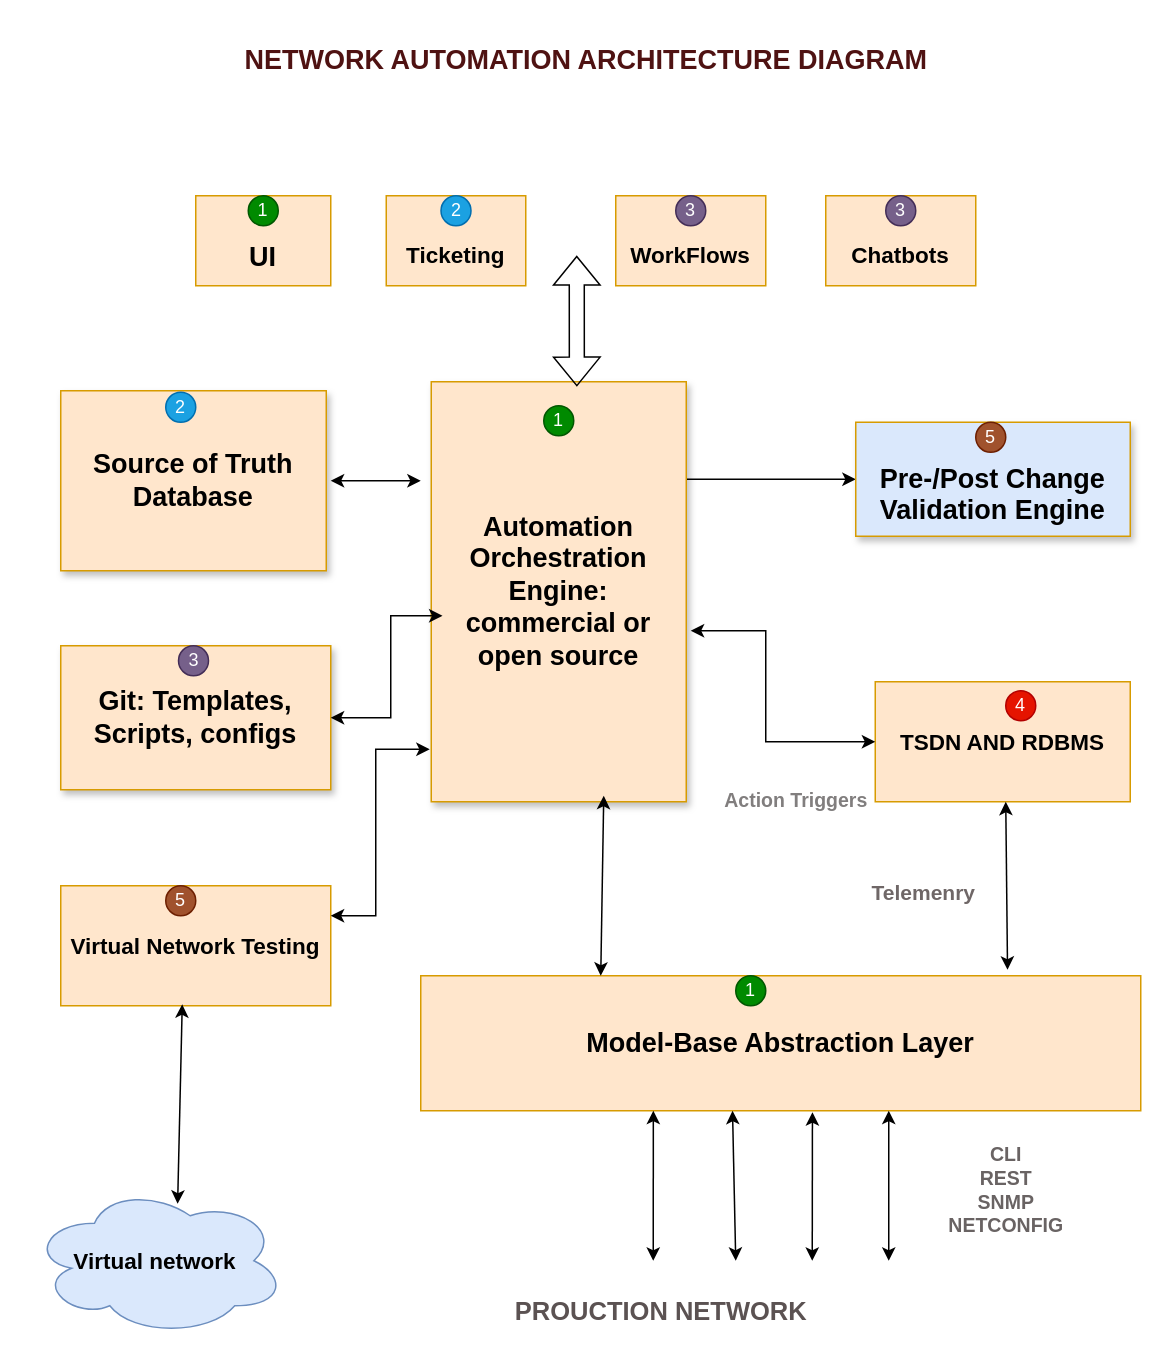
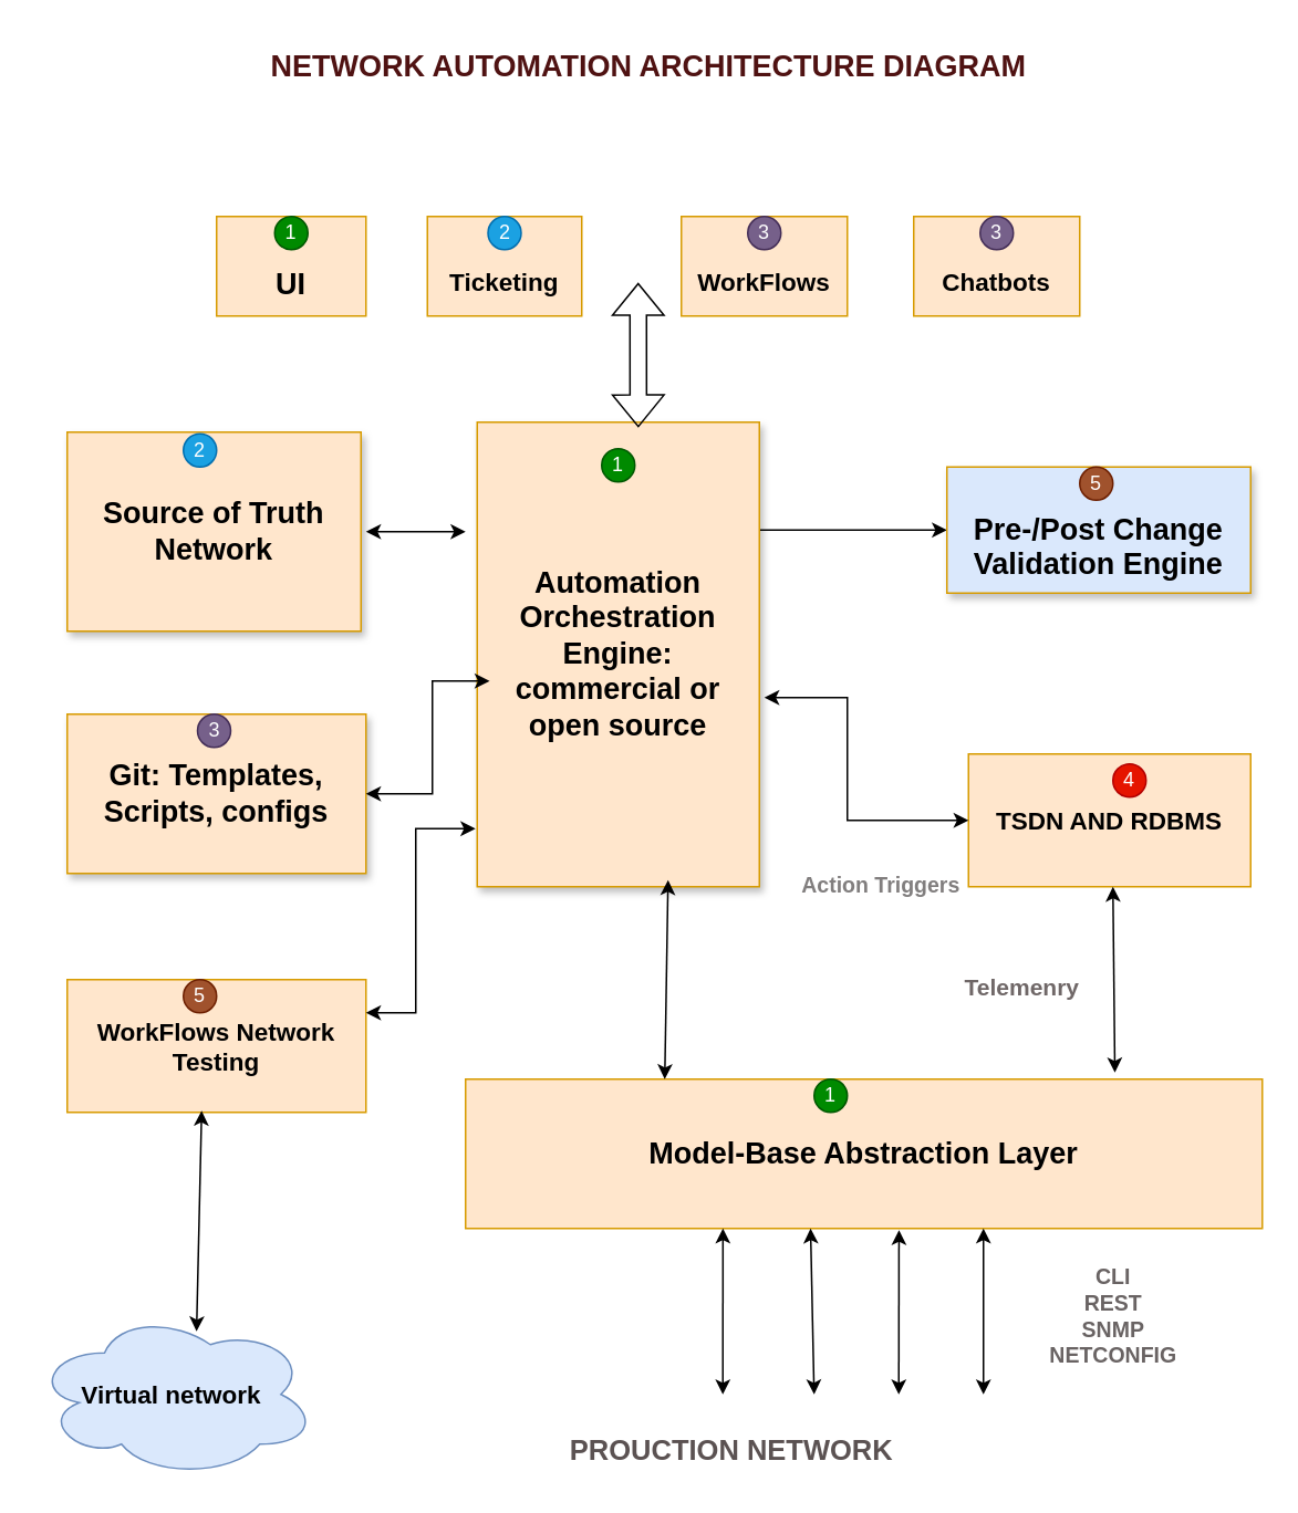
  <mxCell id="0" style=";html=1;" />
  <mxCell id="1" style=";html=1;" parent="0" />
  <mxCell id="2" style="edgeStyle=elbowEdgeStyle;rounded=0;html=1;startArrow=none;startFill=0;jettySize=auto;orthogonalLoop=1;fontSize=18;elbow=vertical;" parent="1" source="3" target="4" edge="1"><mxGeometry relative="1" as="geometry" /></mxCell>
  <mxCell id="3" value="&lt;b&gt;Automation Orchestration Engine:&lt;/b&gt;&lt;div&gt;&lt;b&gt;commercial or open source&lt;/b&gt;&lt;/div&gt;" style="whiteSpace=wrap;html=1;shadow=1;fontSize=18;fillColor=#ffe6cc;strokeColor=#d79b00;" parent="1" vertex="1"><mxGeometry x="287" y="254" width="170" height="280" as="geometry" /></mxCell>
  <mxCell id="4" value="&lt;div&gt;&lt;b&gt;&lt;br&gt;&lt;/b&gt;&lt;/div&gt;&lt;b&gt;Pre-/Post Change&lt;/b&gt;&lt;div&gt;&lt;b&gt;Validation Engine&lt;/b&gt;&lt;/div&gt;" style="whiteSpace=wrap;html=1;shadow=1;fontSize=18;fillColor=#dae8fc;strokeColor=#d79b00;" parent="1" vertex="1"><mxGeometry x="570" y="281" width="183" height="76" as="geometry" /></mxCell>
- <mxCell id="5" value="&lt;b&gt;Source of Truth Database&lt;/b&gt;" style="whiteSpace=wrap;html=1;shadow=1;fontSize=18;fillColor=#ffe6cc;strokeColor=#d79b00;" parent="1" vertex="1"><mxGeometry x="40" y="260" width="177" height="120" as="geometry" /></mxCell>
+ <mxCell id="5" value="&lt;b&gt;Source of Truth Network&lt;/b&gt;" style="whiteSpace=wrap;html=1;shadow=1;fontSize=18;fillColor=#ffe6cc;strokeColor=#d79b00;" parent="1" vertex="1"><mxGeometry x="40" y="260" width="177" height="120" as="geometry" /></mxCell>
  <mxCell id="6" value="&lt;b&gt;Git: Templates, Scripts, configs&lt;/b&gt;" style="whiteSpace=wrap;html=1;shadow=1;fontSize=18;fillColor=#ffe6cc;strokeColor=#d79b00;" parent="1" vertex="1"><mxGeometry x="40" y="430" width="180" height="96" as="geometry" /></mxCell>
  <mxCell id="7" value="&lt;div&gt;&lt;b&gt;&lt;font style=&quot;font-size: 18px;&quot;&gt;&lt;br&gt;&lt;/font&gt;&lt;/b&gt;&lt;/div&gt;&lt;b&gt;&lt;font style=&quot;font-size: 18px;&quot;&gt;UI&lt;/font&gt;&lt;/b&gt;" style="rounded=0;whiteSpace=wrap;html=1;fillColor=#ffe6cc;strokeColor=#d79b00;" vertex="1" parent="1"><mxGeometry x="130" y="130" width="90" height="60" as="geometry" /></mxCell>
  <mxCell id="8" value="&lt;div&gt;&lt;b&gt;&lt;font style=&quot;font-size: 15px;&quot;&gt;&lt;br&gt;&lt;/font&gt;&lt;/b&gt;&lt;/div&gt;&lt;b&gt;&lt;font style=&quot;font-size: 15px;&quot;&gt;WorkFlows&lt;/font&gt;&lt;/b&gt;" style="rounded=0;whiteSpace=wrap;html=1;fillColor=#ffe6cc;strokeColor=#d79b00;" vertex="1" parent="1"><mxGeometry x="410" y="130" width="100" height="60" as="geometry" /></mxCell>
  <mxCell id="9" value="&lt;div&gt;&lt;b&gt;&lt;font style=&quot;font-size: 15px;&quot;&gt;&lt;br&gt;&lt;/font&gt;&lt;/b&gt;&lt;/div&gt;&lt;b&gt;&lt;font style=&quot;font-size: 15px;&quot;&gt;Chatbots&lt;/font&gt;&lt;/b&gt;" style="rounded=0;whiteSpace=wrap;html=1;fillColor=#ffe6cc;strokeColor=#d79b00;" vertex="1" parent="1"><mxGeometry x="550" y="130" width="100" height="60" as="geometry" /></mxCell>
  <mxCell id="10" value="&lt;font style=&quot;font-size: 15px;&quot;&gt;&lt;b&gt;TSDN AND RDBMS&lt;/b&gt;&lt;/font&gt;" style="rounded=0;whiteSpace=wrap;html=1;fillColor=#ffe6cc;strokeColor=#d79b00;" vertex="1" parent="1"><mxGeometry x="583" y="454" width="170" height="80" as="geometry" /></mxCell>
  <mxCell id="11" value="" style="endArrow=classic;startArrow=classic;html=1;rounded=0;exitX=0;exitY=0.5;exitDx=0;exitDy=0;" edge="1" parent="1" source="10"><mxGeometry width="50" height="50" relative="1" as="geometry"><mxPoint x="390" y="470" as="sourcePoint" /><mxPoint x="460" y="420" as="targetPoint" /><Array as="points"><mxPoint x="510" y="494" /><mxPoint x="510" y="420" /></Array></mxGeometry></mxCell>
  <mxCell id="12" value="&lt;b&gt;&lt;font style=&quot;font-size: 18px;&quot;&gt;Model-Base Abstraction Layer&lt;/font&gt;&lt;/b&gt;" style="rounded=0;whiteSpace=wrap;html=1;fillColor=#ffe6cc;strokeColor=#d79b00;" vertex="1" parent="1"><mxGeometry x="280" y="650" width="480" height="90" as="geometry" /></mxCell>
  <mxCell id="13" value="" style="endArrow=classic;startArrow=classic;html=1;rounded=0;exitX=0.25;exitY=0;exitDx=0;exitDy=0;" edge="1" parent="1" source="12"><mxGeometry width="50" height="50" relative="1" as="geometry"><mxPoint x="400" y="600" as="sourcePoint" /><mxPoint x="402" y="530" as="targetPoint" /></mxGeometry></mxCell>
  <mxCell id="14" value="" style="endArrow=classic;startArrow=classic;html=1;rounded=0;exitX=0.815;exitY=-0.044;exitDx=0;exitDy=0;exitPerimeter=0;" edge="1" parent="1" source="12"><mxGeometry width="50" height="50" relative="1" as="geometry"><mxPoint x="620" y="584" as="sourcePoint" /><mxPoint x="670" y="534" as="targetPoint" /></mxGeometry></mxCell>
  <mxCell id="15" value="" style="endArrow=classic;startArrow=classic;html=1;rounded=0;" edge="1" parent="1"><mxGeometry width="50" height="50" relative="1" as="geometry"><mxPoint x="220" y="320" as="sourcePoint" /><mxPoint x="280" y="320" as="targetPoint" /></mxGeometry></mxCell>
  <mxCell id="16" value="" style="endArrow=classic;startArrow=classic;html=1;rounded=0;exitX=1;exitY=0.5;exitDx=0;exitDy=0;" edge="1" parent="1" source="6"><mxGeometry width="50" height="50" relative="1" as="geometry"><mxPoint x="244.5" y="460" as="sourcePoint" /><mxPoint x="294.5" y="410" as="targetPoint" /><Array as="points"><mxPoint x="260" y="478" /><mxPoint x="260" y="410" /></Array></mxGeometry></mxCell>
- <mxCell id="17" value="&lt;b&gt;&lt;font style=&quot;font-size: 15px;&quot;&gt;Virtual Network Testing&lt;/font&gt;&lt;/b&gt;" style="rounded=0;whiteSpace=wrap;html=1;fillColor=#ffe6cc;strokeColor=#d79b00;" vertex="1" parent="1"><mxGeometry x="40" y="590" width="180" height="80" as="geometry" /></mxCell>
+ <mxCell id="17" value="&lt;b&gt;&lt;font style=&quot;font-size: 15px;&quot;&gt;WorkFlows Network Testing&lt;/font&gt;&lt;/b&gt;" style="rounded=0;whiteSpace=wrap;html=1;fillColor=#ffe6cc;strokeColor=#d79b00;" vertex="1" parent="1"><mxGeometry x="40" y="590" width="180" height="80" as="geometry" /></mxCell>
  <mxCell id="18" value="" style="endArrow=classic;startArrow=classic;html=1;rounded=0;entryX=-0.006;entryY=0.875;entryDx=0;entryDy=0;entryPerimeter=0;exitX=1;exitY=0.25;exitDx=0;exitDy=0;" edge="1" parent="1" source="17" target="3"><mxGeometry width="50" height="50" relative="1" as="geometry"><mxPoint x="230" y="610" as="sourcePoint" /><mxPoint x="280" y="560" as="targetPoint" /><Array as="points"><mxPoint x="250" y="610" /><mxPoint x="250" y="499" /></Array></mxGeometry></mxCell>
  <mxCell id="19" value="&lt;b&gt;&lt;font style=&quot;font-size: 15px;&quot;&gt;Virtual network&amp;nbsp;&lt;/font&gt;&lt;/b&gt;" style="ellipse;shape=cloud;whiteSpace=wrap;html=1;fillColor=#dae8fc;strokeColor=#6c8ebf;" vertex="1" parent="1"><mxGeometry x="20" y="790" width="170" height="100" as="geometry" /></mxCell>
  <mxCell id="20" value="&lt;div&gt;&lt;b&gt;&lt;font style=&quot;font-size: 15px;&quot;&gt;&lt;br&gt;&lt;/font&gt;&lt;/b&gt;&lt;/div&gt;&lt;b&gt;&lt;font style=&quot;font-size: 15px;&quot;&gt;Ticketing&lt;/font&gt;&lt;/b&gt;" style="rounded=0;whiteSpace=wrap;html=1;fillColor=#ffe6cc;strokeColor=#d79b00;" vertex="1" parent="1"><mxGeometry x="257" y="130" width="93" height="60" as="geometry" /></mxCell>
  <mxCell id="21" value="" style="shape=flexArrow;endArrow=classic;startArrow=classic;html=1;rounded=0;exitX=0.571;exitY=0.011;exitDx=0;exitDy=0;exitPerimeter=0;" edge="1" parent="1" source="3"><mxGeometry width="100" height="100" relative="1" as="geometry"><mxPoint x="322" y="254" as="sourcePoint" /><mxPoint x="384" y="170" as="targetPoint" /></mxGeometry></mxCell>
  <mxCell id="22" value="" style="endArrow=classic;startArrow=classic;html=1;rounded=0;entryX=0.45;entryY=0.988;entryDx=0;entryDy=0;entryPerimeter=0;exitX=0.576;exitY=0.12;exitDx=0;exitDy=0;exitPerimeter=0;" edge="1" parent="1" source="19" target="17"><mxGeometry width="50" height="50" relative="1" as="geometry"><mxPoint x="110" y="760" as="sourcePoint" /><mxPoint x="160" y="710" as="targetPoint" /></mxGeometry></mxCell>
  <mxCell id="23" value="" style="endArrow=classic;startArrow=classic;html=1;rounded=0;entryX=0.433;entryY=1;entryDx=0;entryDy=0;entryPerimeter=0;" edge="1" parent="1" target="12"><mxGeometry width="50" height="50" relative="1" as="geometry"><mxPoint x="490" y="840" as="sourcePoint" /><mxPoint x="440" y="760" as="targetPoint" /></mxGeometry></mxCell>
  <mxCell id="24" value="" style="endArrow=classic;startArrow=classic;html=1;rounded=0;entryX=0.544;entryY=1.011;entryDx=0;entryDy=0;entryPerimeter=0;" edge="1" parent="1" target="12"><mxGeometry width="50" height="50" relative="1" as="geometry"><mxPoint x="541" y="840" as="sourcePoint" /><mxPoint x="470" y="760" as="targetPoint" /></mxGeometry></mxCell>
  <mxCell id="25" value="" style="endArrow=classic;startArrow=classic;html=1;rounded=0;entryX=0.65;entryY=1;entryDx=0;entryDy=0;entryPerimeter=0;" edge="1" parent="1" target="12"><mxGeometry width="50" height="50" relative="1" as="geometry"><mxPoint x="592" y="840" as="sourcePoint" /><mxPoint x="600" y="750" as="targetPoint" /></mxGeometry></mxCell>
  <mxCell id="26" value="" style="endArrow=classic;startArrow=classic;html=1;rounded=0;entryX=0.323;entryY=1;entryDx=0;entryDy=0;entryPerimeter=0;" edge="1" parent="1" target="12"><mxGeometry width="50" height="50" relative="1" as="geometry"><mxPoint x="435" y="840" as="sourcePoint" /><mxPoint x="440" y="760" as="targetPoint" /></mxGeometry></mxCell>
  <mxCell id="27" value="&lt;font color=&quot;#696363&quot; style=&quot;font-size: 13px;&quot;&gt;&lt;b style=&quot;&quot;&gt;CLI&lt;/b&gt;&lt;/font&gt;&lt;div style=&quot;font-size: 13px;&quot;&gt;&lt;font color=&quot;#696363&quot; style=&quot;font-size: 13px;&quot;&gt;&lt;b&gt;REST&lt;/b&gt;&lt;/font&gt;&lt;/div&gt;&lt;div style=&quot;font-size: 13px;&quot;&gt;&lt;font color=&quot;#696363&quot; style=&quot;font-size: 13px;&quot;&gt;&lt;b&gt;SNMP&lt;/b&gt;&lt;/font&gt;&lt;/div&gt;&lt;div style=&quot;font-size: 13px;&quot;&gt;&lt;font color=&quot;#696363&quot; style=&quot;font-size: 13px;&quot;&gt;&lt;b style=&quot;&quot;&gt;NETCONFIG&lt;/b&gt;&lt;/font&gt;&lt;/div&gt;" style="text;html=1;align=center;verticalAlign=middle;resizable=0;points=[];autosize=1;" vertex="1" parent="1"><mxGeometry x="620" y="753" width="100" height="80" as="geometry" /></mxCell>
  <mxCell id="28" value="4" style="ellipse;whiteSpace=wrap;html=1;aspect=fixed;fillColor=#e51400;fontColor=#ffffff;strokeColor=#B20000;" vertex="1" parent="1"><mxGeometry x="670" y="460" width="20" height="20" as="geometry" /></mxCell>
  <mxCell id="29" value="1" style="ellipse;whiteSpace=wrap;html=1;aspect=fixed;fillColor=#008a00;fontColor=#ffffff;strokeColor=#005700;" vertex="1" parent="1"><mxGeometry x="165" y="130" width="20" height="20" as="geometry" /></mxCell>
  <mxCell id="30" value="2" style="ellipse;whiteSpace=wrap;html=1;aspect=fixed;fillColor=#1ba1e2;fontColor=#ffffff;strokeColor=#006EAF;" vertex="1" parent="1"><mxGeometry x="110" y="261" width="20" height="20" as="geometry" /></mxCell>
  <mxCell id="31" value="3" style="ellipse;whiteSpace=wrap;html=1;aspect=fixed;fillColor=#76608a;fontColor=#ffffff;strokeColor=#432D57;" vertex="1" parent="1"><mxGeometry x="590" y="130" width="20" height="20" as="geometry" /></mxCell>
  <mxCell id="32" value="5" style="ellipse;whiteSpace=wrap;html=1;aspect=fixed;fillColor=#a0522d;fontColor=#ffffff;strokeColor=#6D1F00;" vertex="1" parent="1"><mxGeometry x="650" y="281" width="20" height="20" as="geometry" /></mxCell>
  <mxCell id="33" value="1" style="ellipse;whiteSpace=wrap;html=1;aspect=fixed;fillColor=#008a00;fontColor=#ffffff;strokeColor=#005700;" vertex="1" parent="1"><mxGeometry x="362" y="270" width="20" height="20" as="geometry" /></mxCell>
  <mxCell id="34" value="1" style="ellipse;whiteSpace=wrap;html=1;aspect=fixed;fillColor=#008a00;fontColor=#ffffff;strokeColor=#005700;" vertex="1" parent="1"><mxGeometry x="490" y="650" width="20" height="20" as="geometry" /></mxCell>
  <mxCell id="35" value="2" style="ellipse;whiteSpace=wrap;html=1;aspect=fixed;fillColor=#1ba1e2;fontColor=#ffffff;strokeColor=#006EAF;" vertex="1" parent="1"><mxGeometry x="293.5" y="130" width="20" height="20" as="geometry" /></mxCell>
  <mxCell id="36" value="3" style="ellipse;whiteSpace=wrap;html=1;aspect=fixed;fillColor=#76608a;fontColor=#ffffff;strokeColor=#432D57;" vertex="1" parent="1"><mxGeometry x="450" y="130" width="20" height="20" as="geometry" /></mxCell>
  <mxCell id="37" value="3" style="ellipse;whiteSpace=wrap;html=1;aspect=fixed;fillColor=#76608a;fontColor=#ffffff;strokeColor=#432D57;" vertex="1" parent="1"><mxGeometry x="118.5" y="430" width="20" height="20" as="geometry" /></mxCell>
  <mxCell id="38" value="5" style="ellipse;whiteSpace=wrap;html=1;aspect=fixed;fillColor=#a0522d;fontColor=#ffffff;strokeColor=#6D1F00;" vertex="1" parent="1"><mxGeometry x="110" y="590" width="20" height="20" as="geometry" /></mxCell>
  <mxCell id="39" value="&lt;b&gt;&lt;font color=&quot;#817e7e&quot; style=&quot;font-size: 13px;&quot;&gt;Action Triggers&lt;/font&gt;&lt;/b&gt;" style="text;html=1;align=center;verticalAlign=middle;resizable=0;points=[];autosize=1;strokeColor=none;fillColor=none;" vertex="1" parent="1"><mxGeometry x="470" y="518" width="120" height="30" as="geometry" /></mxCell>
  <mxCell id="40" value="&lt;b&gt;&lt;font color=&quot;#6f6767&quot; style=&quot;font-size: 14px;&quot;&gt;Telemenry&lt;/font&gt;&lt;/b&gt;" style="text;html=1;align=center;verticalAlign=middle;resizable=0;points=[];autosize=1;strokeColor=none;fillColor=none;" vertex="1" parent="1"><mxGeometry x="570" y="580" width="90" height="30" as="geometry" /></mxCell>
  <mxCell id="41" value="&lt;b&gt;&lt;font color=&quot;#5b5252&quot; style=&quot;font-size: 17px;&quot;&gt;PROUCTION NETWORK&lt;/font&gt;&lt;/b&gt;" style="text;html=1;align=center;verticalAlign=middle;resizable=0;points=[];autosize=1;strokeColor=none;fillColor=none;" vertex="1" parent="1"><mxGeometry x="330" y="860" width="220" height="30" as="geometry" /></mxCell>
  <mxCell id="42" value="&lt;b&gt;&lt;font style=&quot;font-size: 18px;&quot; color=&quot;#4f1212&quot;&gt;NETWORK AUTOMATION ARCHITECTURE DIAGRAM&lt;/font&gt;&lt;/b&gt;" style="text;html=1;align=center;verticalAlign=middle;resizable=0;points=[];autosize=1;strokeColor=none;fillColor=none;" vertex="1" parent="1"><mxGeometry x="150" y="20" width="480" height="40" as="geometry" /></mxCell>
